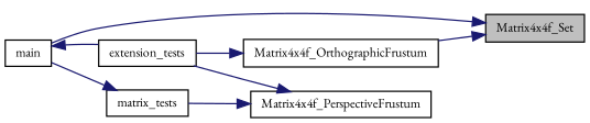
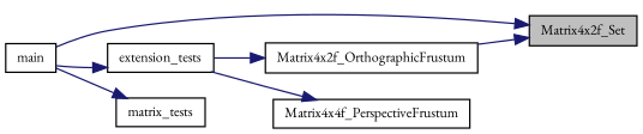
  digraph {
    fontname="EB Garamond"
    rankdir=RL
    node [color=black fillcolor=white fontname="EB Garamond" fontsize=10 shape=record style=filled]
    edge [color=midnightblue dir=back fontname="EB Garamond" fontsize=10 labelfontname=Helvetica labelfontsize=10 style=solid]
-   n1 [fillcolor=grey75 fontcolor=black height=0.2 label=Matrix4x4f_Set width=0.4]
-   n2 [height=0.2 label=Matrix4x4f_OrthographicFrustum width=0.4]
+   n1 [fillcolor=grey75 fontcolor=black height=0.2 label=Matrix4x2f_Set width=0.4]
+   n2 [height=0.2 label=Matrix4x2f_OrthographicFrustum width=0.4]
    n3 [height=0.2 label=main width=0.4]
    n4 [height=0.2 label=extension_tests width=0.4]
    n5 [height=0.2 label=Matrix4x4f_PerspectiveFrustum width=0.4]
    n6 [height=0.2 label=matrix_tests width=0.4]
    n1 -> n2
    n1 -> n3
    n2 -> n4
-   n3 -> n4
+   n4 -> n3
    n5 -> n4
-   n5 -> n6
    n6 -> n3
  }
